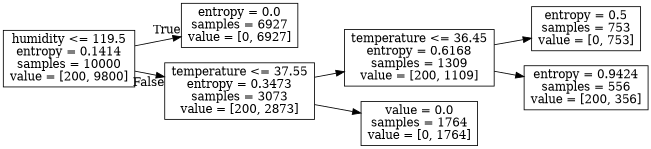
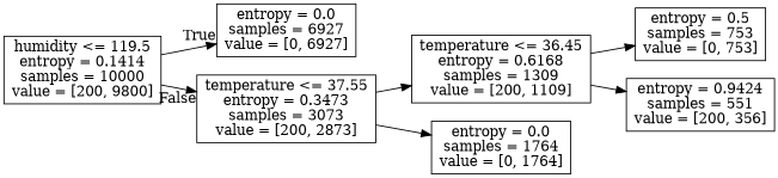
  digraph {
    rankdir=LR
    node [shape=box]
    n1 [label="humidity <= 119.5\nentropy = 0.1414\nsamples = 10000\nvalue = [200, 9800]"]
    n2 [label="entropy = 0.0\nsamples = 6927\nvalue = [0, 6927]"]
    n3 [label="temperature <= 37.55\nentropy = 0.3473\nsamples = 3073\nvalue = [200, 2873]"]
    n4 [label="temperature <= 36.45\nentropy = 0.6168\nsamples = 1309\nvalue = [200, 1109]"]
-   n5 [label="value = 0.0\nsamples = 1764\nvalue = [0, 1764]"]
+   n5 [label="entropy = 0.0\nsamples = 1764\nvalue = [0, 1764]"]
    n6 [label="entropy = 0.5\nsamples = 753\nvalue = [0, 753]"]
-   n7 [label="entropy = 0.9424\nsamples = 556\nvalue = [200, 356]"]
+   n7 [label="entropy = 0.9424\nsamples = 551\nvalue = [200, 356]"]
    n1 -> n2 [headlabel=True labelangle=45 labeldistance=2.5]
    n1 -> n3 [headlabel=False labelangle=-45 labeldistance=2.5]
    n3 -> n4
    n3 -> n5
    n4 -> n6
    n4 -> n7
  }
